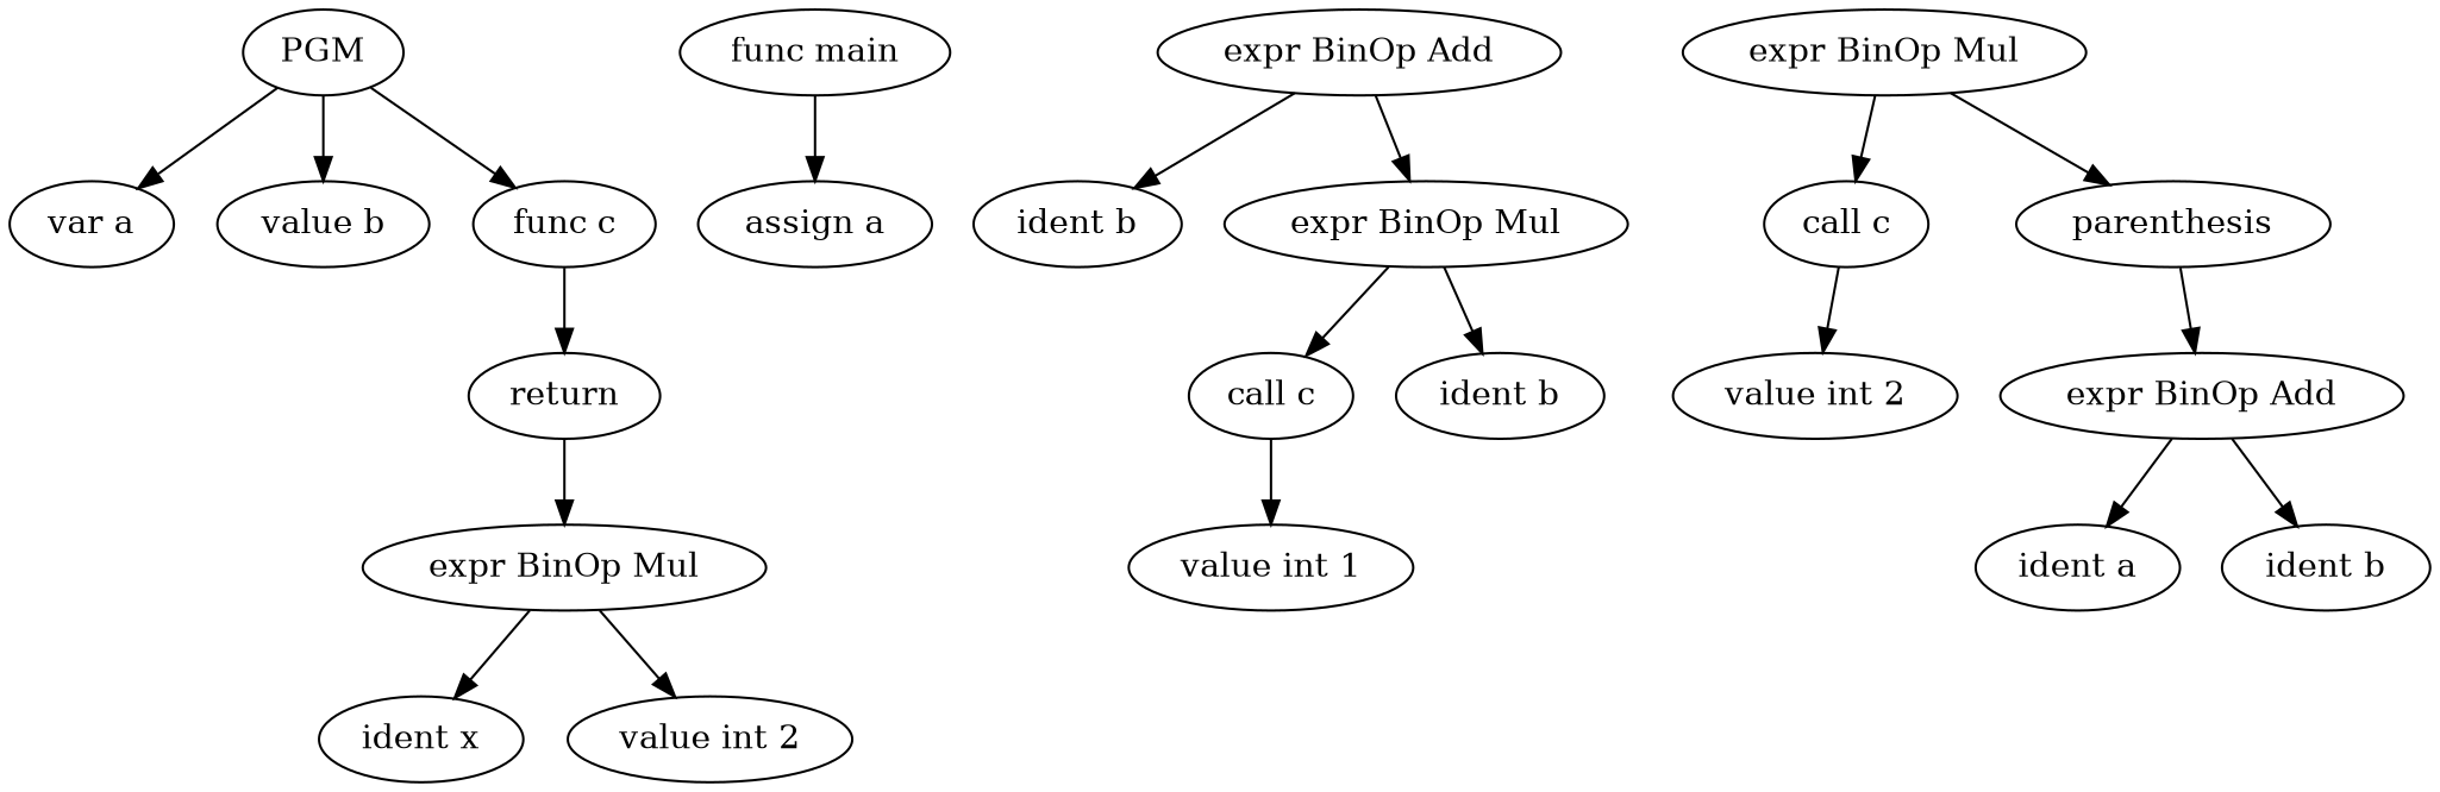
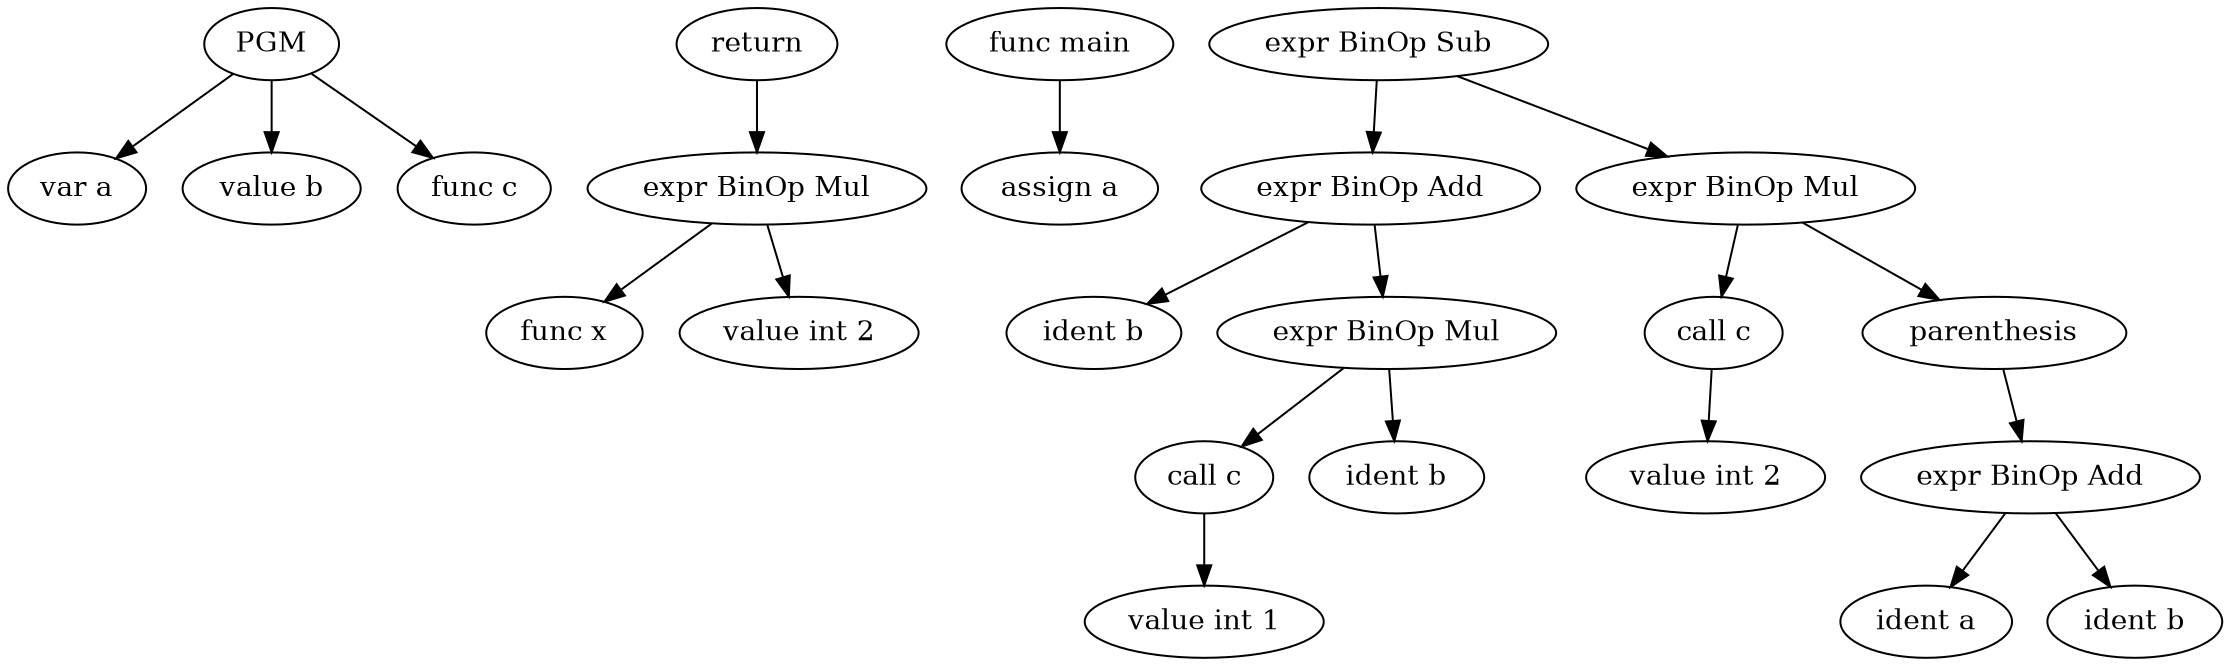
  digraph {
    node [shape=ellipse]
    n1 [label=PGM]
    n2 [label="var a"]
    n3 [label="value b"]
    n4 [label="func c"]
    n5 [label=return]
    n6 [label="func main"]
    n7 [label="assign a"]
    n8 [label="expr BinOp Mul"]
-   n9 [label="ident x"]
+   n9 [label="func x"]
    n10 [label="value int 2"]
+   n11 [label="expr BinOp Sub"]
    n12 [label="expr BinOp Add"]
    n13 [label="expr BinOp Mul"]
    n14 [label="ident b"]
    n15 [label="expr BinOp Mul"]
    n16 [label="call c"]
    n17 [label=parenthesis]
    n18 [label="call c"]
    n19 [label="ident b"]
    n20 [label="value int 1"]
    n21 [label="value int 2"]
    n22 [label="expr BinOp Add"]
    n23 [label="ident a"]
    n24 [label="ident b"]
    n1 -> n2
    n1 -> n3
    n1 -> n4
-   n4 -> n5
    n5 -> n8
    n6 -> n7
    n8 -> n9
    n8 -> n10
+   n11 -> n12
+   n11 -> n13
    n12 -> n14
    n12 -> n15
    n13 -> n16
    n13 -> n17
    n15 -> n18
    n15 -> n19
    n16 -> n21
    n17 -> n22
    n18 -> n20
    n22 -> n23
    n22 -> n24
  }
